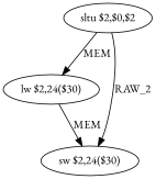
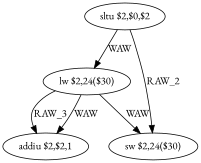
  digraph {
    fontname="EB Garamond"
    node [fontname="EB Garamond" shape=ellipse]
    edge [fontname="EB Garamond"]
    n1 [label="sltu $2,$0,$2"]
    n2 [label="lw $2,24($30)"]
    n3 [label="sw $2,24($30)"]
-   n1 -> n2 [label=MEM]
+   n4 [label="addiu $2,$2,1"]
+   n1 -> n2 [label=WAW]
    n1 -> n3 [label=RAW_2]
-   n2 -> n3 [label=MEM]
+   n2 -> n3 [label=WAW]
+   n2 -> n4 [label=RAW_3]
+   n2 -> n4 [label=WAW]
  }
